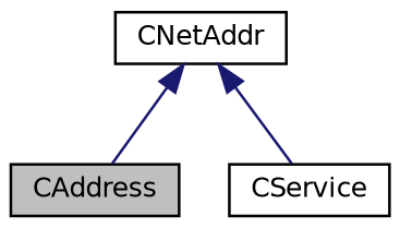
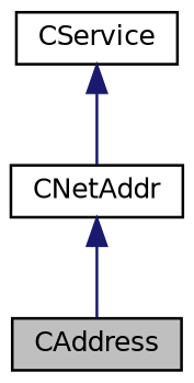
  digraph {
    node [color=black fillcolor=white fontname=Helvetica fontsize=10 shape=record style=filled]
    edge [color=midnightblue dir=back fontname=Helvetica fontsize=10 labelfontname=Helvetica labelfontsize=10 style=solid]
    n1 [fillcolor=grey75 fontcolor=black height=0.2 label=CAddress width=0.4]
    n2 [height=0.2 label=CService width=0.4]
    n3 [height=0.2 label=CNetAddr width=0.4]
    n3 -> n1
-   n3 -> n2
+   n2 -> n3
  }
